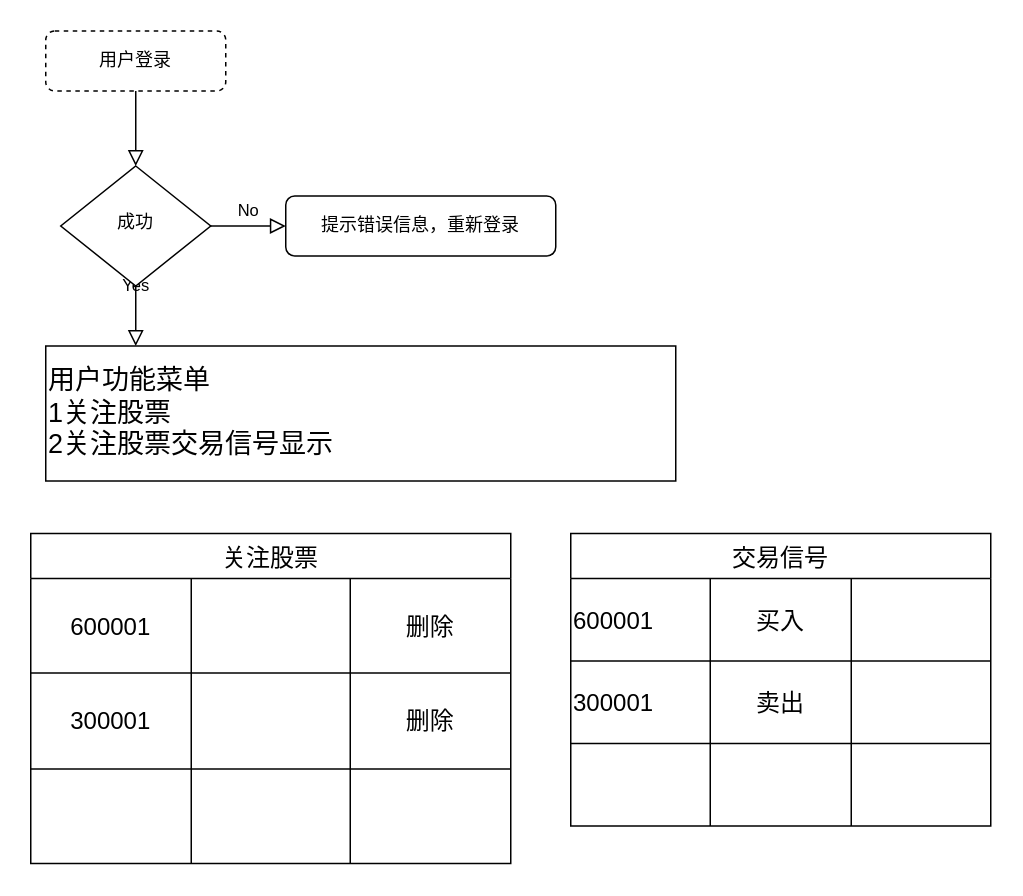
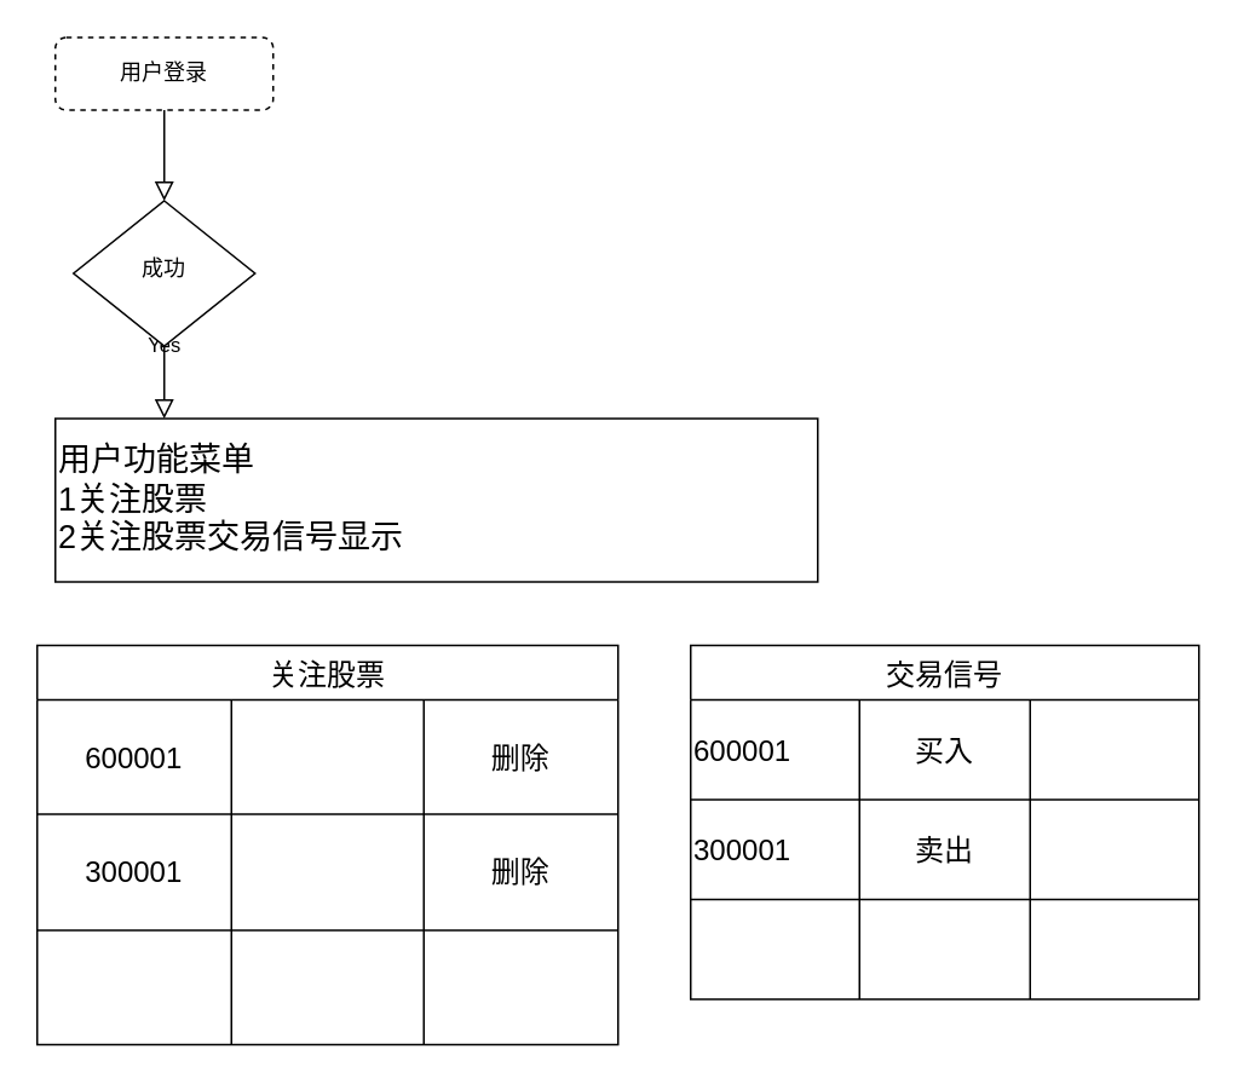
  <mxCell id="0" />
  <mxCell id="1" parent="0" />
  <mxCell id="2" value="" style="rounded=0;html=1;jettySize=auto;orthogonalLoop=1;fontSize=11;endArrow=block;endFill=0;endSize=8;strokeWidth=1;shadow=0;labelBackgroundColor=none;edgeStyle=orthogonalEdgeStyle;" parent="1" source="3" target="6" edge="1"><mxGeometry relative="1" as="geometry" /></mxCell>
  <mxCell id="3" value="用户登录" style="rounded=1;whiteSpace=wrap;html=1;fontSize=12;glass=0;strokeWidth=1;shadow=0;dashed=1;" parent="1" vertex="1"><mxGeometry x="30" y="20" width="120" height="40" as="geometry" /></mxCell>
  <mxCell id="4" value="Yes" style="rounded=0;html=1;jettySize=auto;orthogonalLoop=1;fontSize=11;endArrow=block;endFill=0;endSize=8;strokeWidth=1;shadow=0;labelBackgroundColor=none;edgeStyle=orthogonalEdgeStyle;" parent="1" source="6" edge="1"><mxGeometry y="20" relative="1" as="geometry"><mxPoint as="offset" /><mxPoint x="90" y="230" as="targetPoint" /></mxGeometry></mxCell>
- <mxCell id="5" value="No" style="edgeStyle=orthogonalEdgeStyle;rounded=0;html=1;jettySize=auto;orthogonalLoop=1;fontSize=11;endArrow=block;endFill=0;endSize=8;strokeWidth=1;shadow=0;labelBackgroundColor=none;" parent="1" source="6" target="7" edge="1"><mxGeometry y="10" relative="1" as="geometry"><mxPoint as="offset" /></mxGeometry></mxCell>
  <mxCell id="6" value="成功" style="rhombus;whiteSpace=wrap;html=1;shadow=0;fontFamily=Helvetica;fontSize=12;align=center;strokeWidth=1;spacing=6;spacingTop=-4;" parent="1" vertex="1"><mxGeometry x="40" y="110" width="100" height="80" as="geometry" /></mxCell>
- <mxCell id="7" value="提示错误信息，重新登录" style="rounded=1;whiteSpace=wrap;html=1;fontSize=12;glass=0;strokeWidth=1;shadow=0;" parent="1" vertex="1"><mxGeometry x="190" y="130" width="180" height="40" as="geometry" /></mxCell>
  <mxCell id="8" value="&lt;font style=&quot;font-size: 18px;&quot;&gt;用户功能菜单&lt;br&gt;1关注股票&lt;br&gt;2关注股票交易信号显示&lt;/font&gt;" style="rounded=0;whiteSpace=wrap;html=1;align=left;" vertex="1" parent="1"><mxGeometry x="30" y="230" width="420" height="90" as="geometry" /></mxCell>
  <mxCell id="9" value="关注股票" style="shape=table;startSize=30;container=1;collapsible=0;childLayout=tableLayout;strokeColor=default;fontSize=16;" vertex="1" parent="1"><mxGeometry x="20" y="355" width="320" height="220" as="geometry" /></mxCell>
  <mxCell id="10" value="" style="shape=tableRow;horizontal=0;startSize=0;swimlaneHead=0;swimlaneBody=0;strokeColor=inherit;top=0;left=0;bottom=0;right=0;collapsible=0;dropTarget=0;fillColor=none;points=[[0,0.5],[1,0.5]];portConstraint=eastwest;fontSize=16;" vertex="1" parent="9"><mxGeometry y="30" width="320" height="63" as="geometry" /></mxCell>
  <mxCell id="11" value="600001" style="shape=partialRectangle;html=1;whiteSpace=wrap;connectable=0;strokeColor=inherit;overflow=hidden;fillColor=none;top=0;left=0;bottom=0;right=0;pointerEvents=1;fontSize=16;" vertex="1" parent="10"><mxGeometry width="107" height="63" as="geometry"><mxRectangle width="107" height="63" as="alternateBounds" /></mxGeometry></mxCell>
  <mxCell id="12" value="" style="shape=partialRectangle;html=1;whiteSpace=wrap;connectable=0;strokeColor=inherit;overflow=hidden;fillColor=none;top=0;left=0;bottom=0;right=0;pointerEvents=1;fontSize=16;" vertex="1" parent="10"><mxGeometry x="107" width="106" height="63" as="geometry"><mxRectangle width="106" height="63" as="alternateBounds" /></mxGeometry></mxCell>
  <mxCell id="13" value="删除" style="shape=partialRectangle;html=1;whiteSpace=wrap;connectable=0;strokeColor=inherit;overflow=hidden;fillColor=none;top=0;left=0;bottom=0;right=0;pointerEvents=1;fontSize=16;" vertex="1" parent="10"><mxGeometry x="213" width="107" height="63" as="geometry"><mxRectangle width="107" height="63" as="alternateBounds" /></mxGeometry></mxCell>
  <mxCell id="14" value="" style="shape=tableRow;horizontal=0;startSize=0;swimlaneHead=0;swimlaneBody=0;strokeColor=inherit;top=0;left=0;bottom=0;right=0;collapsible=0;dropTarget=0;fillColor=none;points=[[0,0.5],[1,0.5]];portConstraint=eastwest;fontSize=16;" vertex="1" parent="9"><mxGeometry y="93" width="320" height="64" as="geometry" /></mxCell>
  <mxCell id="15" value="300001" style="shape=partialRectangle;html=1;whiteSpace=wrap;connectable=0;strokeColor=inherit;overflow=hidden;fillColor=none;top=0;left=0;bottom=0;right=0;pointerEvents=1;fontSize=16;" vertex="1" parent="14"><mxGeometry width="107" height="64" as="geometry"><mxRectangle width="107" height="64" as="alternateBounds" /></mxGeometry></mxCell>
  <mxCell id="16" value="" style="shape=partialRectangle;html=1;whiteSpace=wrap;connectable=0;strokeColor=inherit;overflow=hidden;fillColor=none;top=0;left=0;bottom=0;right=0;pointerEvents=1;fontSize=16;" vertex="1" parent="14"><mxGeometry x="107" width="106" height="64" as="geometry"><mxRectangle width="106" height="64" as="alternateBounds" /></mxGeometry></mxCell>
  <mxCell id="17" value="删除" style="shape=partialRectangle;html=1;whiteSpace=wrap;connectable=0;strokeColor=inherit;overflow=hidden;fillColor=none;top=0;left=0;bottom=0;right=0;pointerEvents=1;fontSize=16;" vertex="1" parent="14"><mxGeometry x="213" width="107" height="64" as="geometry"><mxRectangle width="107" height="64" as="alternateBounds" /></mxGeometry></mxCell>
  <mxCell id="18" value="" style="shape=tableRow;horizontal=0;startSize=0;swimlaneHead=0;swimlaneBody=0;strokeColor=inherit;top=0;left=0;bottom=0;right=0;collapsible=0;dropTarget=0;fillColor=none;points=[[0,0.5],[1,0.5]];portConstraint=eastwest;fontSize=16;" vertex="1" parent="9"><mxGeometry y="157" width="320" height="63" as="geometry" /></mxCell>
  <mxCell id="19" value="" style="shape=partialRectangle;html=1;whiteSpace=wrap;connectable=0;strokeColor=inherit;overflow=hidden;fillColor=none;top=0;left=0;bottom=0;right=0;pointerEvents=1;fontSize=16;" vertex="1" parent="18"><mxGeometry width="107" height="63" as="geometry"><mxRectangle width="107" height="63" as="alternateBounds" /></mxGeometry></mxCell>
  <mxCell id="20" value="" style="shape=partialRectangle;html=1;whiteSpace=wrap;connectable=0;strokeColor=inherit;overflow=hidden;fillColor=none;top=0;left=0;bottom=0;right=0;pointerEvents=1;fontSize=16;" vertex="1" parent="18"><mxGeometry x="107" width="106" height="63" as="geometry"><mxRectangle width="106" height="63" as="alternateBounds" /></mxGeometry></mxCell>
  <mxCell id="21" value="" style="shape=partialRectangle;html=1;whiteSpace=wrap;connectable=0;strokeColor=inherit;overflow=hidden;fillColor=none;top=0;left=0;bottom=0;right=0;pointerEvents=1;fontSize=16;" vertex="1" parent="18"><mxGeometry x="213" width="107" height="63" as="geometry"><mxRectangle width="107" height="63" as="alternateBounds" /></mxGeometry></mxCell>
  <mxCell id="22" value="交易信号" style="shape=table;startSize=30;container=1;collapsible=0;childLayout=tableLayout;strokeColor=default;fontSize=16;" vertex="1" parent="1"><mxGeometry x="380" y="355" width="280" height="195" as="geometry" /></mxCell>
  <mxCell id="23" value="" style="shape=tableRow;horizontal=0;startSize=0;swimlaneHead=0;swimlaneBody=0;strokeColor=inherit;top=0;left=0;bottom=0;right=0;collapsible=0;dropTarget=0;fillColor=none;points=[[0,0.5],[1,0.5]];portConstraint=eastwest;fontSize=16;" vertex="1" parent="22"><mxGeometry y="30" width="280" height="55" as="geometry" /></mxCell>
  <mxCell id="24" value="600001&lt;span style=&quot;white-space: pre;&quot;&gt; &lt;/span&gt;" style="shape=partialRectangle;html=1;whiteSpace=wrap;connectable=0;strokeColor=inherit;overflow=hidden;fillColor=none;top=0;left=0;bottom=0;right=0;pointerEvents=1;fontSize=16;align=left;" vertex="1" parent="23"><mxGeometry width="93" height="55" as="geometry"><mxRectangle width="93" height="55" as="alternateBounds" /></mxGeometry></mxCell>
  <mxCell id="25" value="买入" style="shape=partialRectangle;html=1;whiteSpace=wrap;connectable=0;strokeColor=inherit;overflow=hidden;fillColor=none;top=0;left=0;bottom=0;right=0;pointerEvents=1;fontSize=16;" vertex="1" parent="23"><mxGeometry x="93" width="94" height="55" as="geometry"><mxRectangle width="94" height="55" as="alternateBounds" /></mxGeometry></mxCell>
  <mxCell id="26" value="" style="shape=partialRectangle;html=1;whiteSpace=wrap;connectable=0;strokeColor=inherit;overflow=hidden;fillColor=none;top=0;left=0;bottom=0;right=0;pointerEvents=1;fontSize=16;" vertex="1" parent="23"><mxGeometry x="187" width="93" height="55" as="geometry"><mxRectangle width="93" height="55" as="alternateBounds" /></mxGeometry></mxCell>
  <mxCell id="27" value="" style="shape=tableRow;horizontal=0;startSize=0;swimlaneHead=0;swimlaneBody=0;strokeColor=inherit;top=0;left=0;bottom=0;right=0;collapsible=0;dropTarget=0;fillColor=none;points=[[0,0.5],[1,0.5]];portConstraint=eastwest;fontSize=16;" vertex="1" parent="22"><mxGeometry y="85" width="280" height="55" as="geometry" /></mxCell>
  <mxCell id="28" value="300001" style="shape=partialRectangle;html=1;whiteSpace=wrap;connectable=0;strokeColor=inherit;overflow=hidden;fillColor=none;top=0;left=0;bottom=0;right=0;pointerEvents=1;fontSize=16;align=left;" vertex="1" parent="27"><mxGeometry width="93" height="55" as="geometry"><mxRectangle width="93" height="55" as="alternateBounds" /></mxGeometry></mxCell>
  <mxCell id="29" value="卖出" style="shape=partialRectangle;html=1;whiteSpace=wrap;connectable=0;strokeColor=inherit;overflow=hidden;fillColor=none;top=0;left=0;bottom=0;right=0;pointerEvents=1;fontSize=16;" vertex="1" parent="27"><mxGeometry x="93" width="94" height="55" as="geometry"><mxRectangle width="94" height="55" as="alternateBounds" /></mxGeometry></mxCell>
  <mxCell id="30" value="" style="shape=partialRectangle;html=1;whiteSpace=wrap;connectable=0;strokeColor=inherit;overflow=hidden;fillColor=none;top=0;left=0;bottom=0;right=0;pointerEvents=1;fontSize=16;" vertex="1" parent="27"><mxGeometry x="187" width="93" height="55" as="geometry"><mxRectangle width="93" height="55" as="alternateBounds" /></mxGeometry></mxCell>
  <mxCell id="31" value="" style="shape=tableRow;horizontal=0;startSize=0;swimlaneHead=0;swimlaneBody=0;strokeColor=inherit;top=0;left=0;bottom=0;right=0;collapsible=0;dropTarget=0;fillColor=none;points=[[0,0.5],[1,0.5]];portConstraint=eastwest;fontSize=16;" vertex="1" parent="22"><mxGeometry y="140" width="280" height="55" as="geometry" /></mxCell>
  <mxCell id="32" value="" style="shape=partialRectangle;html=1;whiteSpace=wrap;connectable=0;strokeColor=inherit;overflow=hidden;fillColor=none;top=0;left=0;bottom=0;right=0;pointerEvents=1;fontSize=16;" vertex="1" parent="31"><mxGeometry width="93" height="55" as="geometry"><mxRectangle width="93" height="55" as="alternateBounds" /></mxGeometry></mxCell>
  <mxCell id="33" value="" style="shape=partialRectangle;html=1;whiteSpace=wrap;connectable=0;strokeColor=inherit;overflow=hidden;fillColor=none;top=0;left=0;bottom=0;right=0;pointerEvents=1;fontSize=16;" vertex="1" parent="31"><mxGeometry x="93" width="94" height="55" as="geometry"><mxRectangle width="94" height="55" as="alternateBounds" /></mxGeometry></mxCell>
  <mxCell id="34" value="" style="shape=partialRectangle;html=1;whiteSpace=wrap;connectable=0;strokeColor=inherit;overflow=hidden;fillColor=none;top=0;left=0;bottom=0;right=0;pointerEvents=1;fontSize=16;" vertex="1" parent="31"><mxGeometry x="187" width="93" height="55" as="geometry"><mxRectangle width="93" height="55" as="alternateBounds" /></mxGeometry></mxCell>
